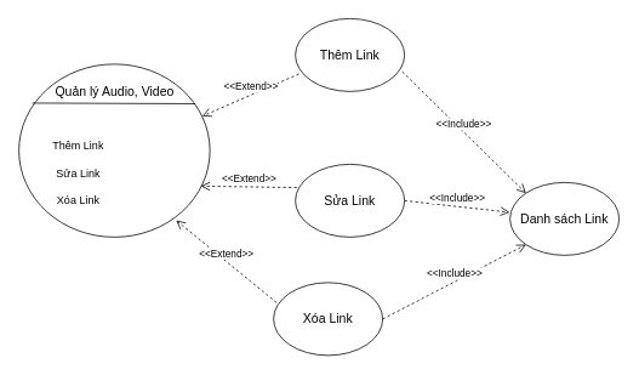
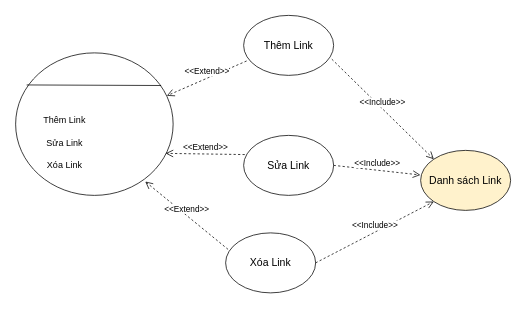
  <mxCell id="0" />
  <mxCell id="1" parent="0" />
  <mxCell id="2" value="" style="ellipse;whiteSpace=wrap;html=1;" parent="1" vertex="1"><mxGeometry x="20" y="70" width="210" height="190" as="geometry" /></mxCell>
  <mxCell id="3" value="" style="endArrow=none;html=1;exitX=0.07;exitY=0.225;exitDx=0;exitDy=0;exitPerimeter=0;entryX=0.924;entryY=0.229;entryDx=0;entryDy=0;entryPerimeter=0;" parent="1" source="2" target="2" edge="1"><mxGeometry width="50" height="50" relative="1" as="geometry"><mxPoint x="300" y="200" as="sourcePoint" /><mxPoint x="350" y="150" as="targetPoint" /></mxGeometry></mxCell>
- <mxCell id="4" value="&lt;font style=&quot;font-size: 14px&quot;&gt;Quản lý Audio, Video&lt;/font&gt;" style="text;html=1;align=center;verticalAlign=middle;resizable=0;points=[];autosize=1;strokeColor=none;fillColor=none;" parent="1" vertex="1"><mxGeometry x="50" y="90" width="150" height="20" as="geometry" /></mxCell>
  <mxCell id="5" value="Thêm Link" style="text;html=1;align=center;verticalAlign=middle;resizable=0;points=[];autosize=1;strokeColor=none;fillColor=none;" parent="1" vertex="1"><mxGeometry x="50" y="150" width="70" height="20" as="geometry" /></mxCell>
  <mxCell id="6" value="Sửa Link" style="text;html=1;align=center;verticalAlign=middle;resizable=0;points=[];autosize=1;strokeColor=none;fillColor=none;" parent="1" vertex="1"><mxGeometry x="55" y="180" width="60" height="20" as="geometry" /></mxCell>
  <mxCell id="7" value="&lt;font style=&quot;font-size: 14px&quot;&gt;Thêm Link&lt;/font&gt;" style="ellipse;whiteSpace=wrap;html=1;" parent="1" vertex="1"><mxGeometry x="324" y="20" width="120" height="80" as="geometry" /></mxCell>
  <mxCell id="8" value="&lt;span style=&quot;font-size: 14px&quot;&gt;Sửa Link&lt;/span&gt;" style="ellipse;whiteSpace=wrap;html=1;" parent="1" vertex="1"><mxGeometry x="324" y="180" width="120" height="80" as="geometry" /></mxCell>
- <mxCell id="9" value="&lt;font style=&quot;font-size: 14px&quot;&gt;Danh sách Link&lt;/font&gt;" style="ellipse;whiteSpace=wrap;html=1;" parent="1" vertex="1"><mxGeometry x="560" y="200" width="120" height="80" as="geometry" /></mxCell>
+ <mxCell id="9" value="&lt;font style=&quot;font-size: 14px&quot;&gt;Danh sách Link&lt;/font&gt;" style="ellipse;whiteSpace=wrap;html=1;fillColor=#fff2cc;" parent="1" vertex="1"><mxGeometry x="560" y="200" width="120" height="80" as="geometry" /></mxCell>
  <mxCell id="10" value="&amp;lt;&amp;lt;Extend&amp;gt;&amp;gt;" style="html=1;verticalAlign=bottom;endArrow=open;dashed=1;endSize=8;exitX=0.033;exitY=0.76;exitDx=0;exitDy=0;exitPerimeter=0;entryX=0.96;entryY=0.301;entryDx=0;entryDy=0;entryPerimeter=0;" parent="1" source="7" target="2" edge="1"><mxGeometry relative="1" as="geometry"><mxPoint x="360" y="160" as="sourcePoint" /><mxPoint x="280" y="160" as="targetPoint" /></mxGeometry></mxCell>
  <mxCell id="11" value="&amp;lt;&amp;lt;Extend&amp;gt;&amp;gt;" style="html=1;verticalAlign=bottom;endArrow=open;dashed=1;endSize=8;exitX=0.013;exitY=0.32;exitDx=0;exitDy=0;exitPerimeter=0;" parent="1" source="8" edge="1"><mxGeometry relative="1" as="geometry"><mxPoint x="337.96" y="90.8" as="sourcePoint" /><mxPoint x="220" y="204" as="targetPoint" /></mxGeometry></mxCell>
  <mxCell id="12" value="&amp;lt;&amp;lt;Include&amp;gt;&amp;gt;" style="html=1;verticalAlign=bottom;endArrow=open;dashed=1;endSize=8;entryX=-0.003;entryY=0.41;entryDx=0;entryDy=0;entryPerimeter=0;exitX=1;exitY=0.5;exitDx=0;exitDy=0;" parent="1" source="8" target="9" edge="1"><mxGeometry relative="1" as="geometry"><mxPoint x="440" y="230" as="sourcePoint" /><mxPoint x="570" y="80" as="targetPoint" /></mxGeometry></mxCell>
  <mxCell id="13" value="Xóa Link" style="text;html=1;align=center;verticalAlign=middle;resizable=0;points=[];autosize=1;strokeColor=none;fillColor=none;" vertex="1" parent="1"><mxGeometry x="55" y="210" width="60" height="20" as="geometry" /></mxCell>
  <mxCell id="14" value="&lt;font style=&quot;font-size: 14px&quot;&gt;Xóa Link&lt;/font&gt;" style="ellipse;whiteSpace=wrap;html=1;" vertex="1" parent="1"><mxGeometry x="300" y="310" width="120" height="80" as="geometry" /></mxCell>
  <mxCell id="15" value="&amp;lt;&amp;lt;Extend&amp;gt;&amp;gt;" style="html=1;verticalAlign=bottom;endArrow=open;dashed=1;endSize=8;exitX=0.027;exitY=0.275;exitDx=0;exitDy=0;exitPerimeter=0;entryX=0.823;entryY=0.903;entryDx=0;entryDy=0;entryPerimeter=0;" edge="1" parent="1" source="14" target="2"><mxGeometry relative="1" as="geometry"><mxPoint x="335.56" y="235.6" as="sourcePoint" /><mxPoint x="230" y="214" as="targetPoint" /></mxGeometry></mxCell>
  <mxCell id="16" value="&amp;lt;&amp;lt;Include&amp;gt;&amp;gt;" style="html=1;verticalAlign=bottom;endArrow=open;dashed=1;endSize=8;entryX=0;entryY=0;entryDx=0;entryDy=0;exitX=0.98;exitY=0.73;exitDx=0;exitDy=0;exitPerimeter=0;" edge="1" parent="1" source="7" target="9"><mxGeometry relative="1" as="geometry"><mxPoint x="455.56" y="242" as="sourcePoint" /><mxPoint x="569.64" y="242.8" as="targetPoint" /></mxGeometry></mxCell>
  <mxCell id="17" value="&amp;lt;&amp;lt;Include&amp;gt;&amp;gt;" style="html=1;verticalAlign=bottom;endArrow=open;dashed=1;endSize=8;entryX=0;entryY=1;entryDx=0;entryDy=0;exitX=1;exitY=0.5;exitDx=0;exitDy=0;" edge="1" parent="1" source="14" target="9"><mxGeometry relative="1" as="geometry"><mxPoint x="465.56" y="252" as="sourcePoint" /><mxPoint x="579.64" y="252.8" as="targetPoint" /></mxGeometry></mxCell>
